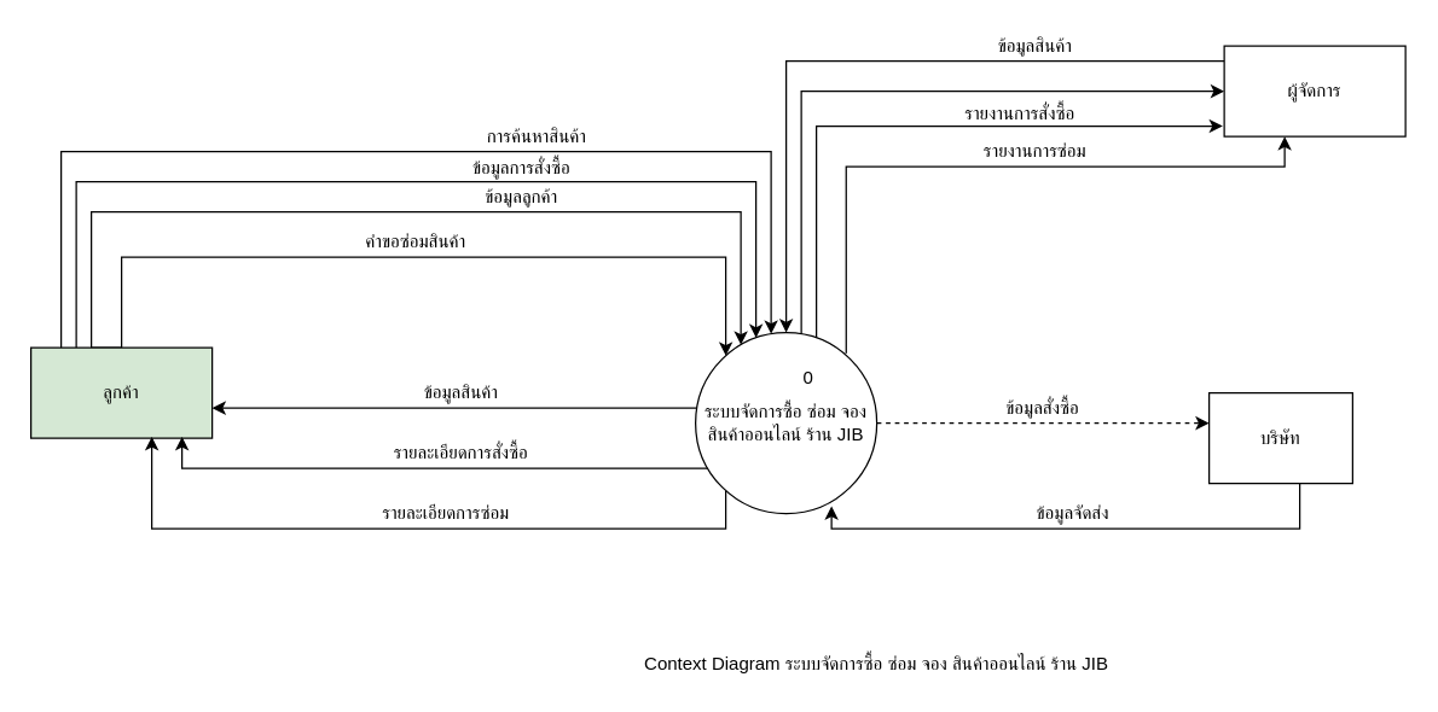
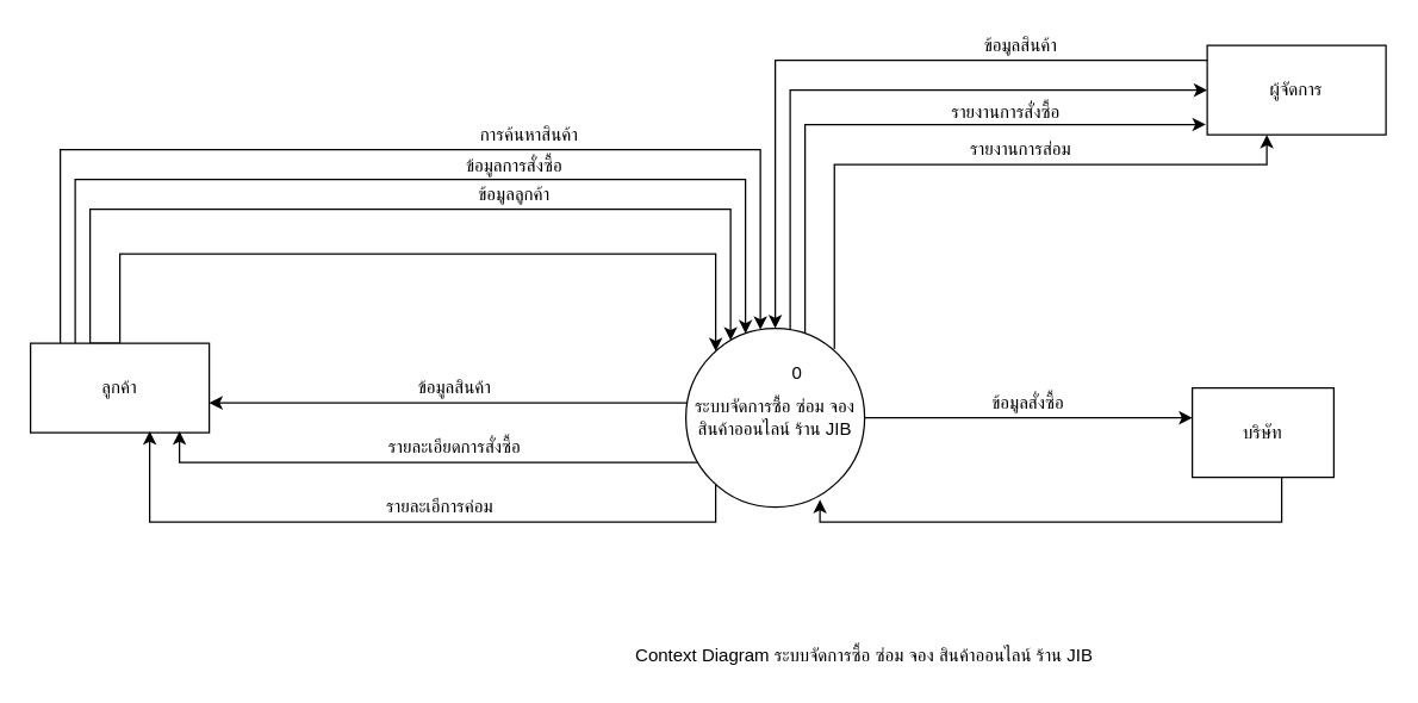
  <mxCell id="0" />
  <mxCell id="1" parent="0" />
  <mxCell id="2" style="edgeStyle=orthogonalEdgeStyle;rounded=0;orthogonalLoop=1;jettySize=auto;html=1;" edge="1" parent="1" source="6" target="12"><mxGeometry relative="1" as="geometry"><mxPoint x="220" y="226" as="sourcePoint" /><mxPoint x="530" y="210" as="targetPoint" /><Array as="points"><mxPoint x="40" y="100" /><mxPoint x="510" y="100" /></Array></mxGeometry></mxCell>
  <mxCell id="3" style="edgeStyle=orthogonalEdgeStyle;rounded=0;orthogonalLoop=1;jettySize=auto;html=1;" edge="1" parent="1" source="6" target="12"><mxGeometry relative="1" as="geometry"><mxPoint x="463" y="230" as="targetPoint" /><Array as="points"><mxPoint x="50" y="120" /><mxPoint x="500" y="120" /></Array></mxGeometry></mxCell>
  <mxCell id="4" style="edgeStyle=orthogonalEdgeStyle;rounded=0;orthogonalLoop=1;jettySize=auto;html=1;exitX=0.5;exitY=0;exitDx=0;exitDy=0;" edge="1" parent="1" source="6" target="12"><mxGeometry relative="1" as="geometry"><mxPoint x="470" y="252" as="targetPoint" /><Array as="points"><mxPoint x="60" y="230" /><mxPoint x="60" y="140" /><mxPoint x="490" y="140" /></Array></mxGeometry></mxCell>
  <mxCell id="5" style="edgeStyle=orthogonalEdgeStyle;rounded=0;orthogonalLoop=1;jettySize=auto;html=1;" edge="1" parent="1" source="6" target="12"><mxGeometry relative="1" as="geometry"><mxPoint x="480" y="250" as="targetPoint" /><Array as="points"><mxPoint x="80" y="170" /><mxPoint x="480" y="170" /></Array></mxGeometry></mxCell>
- <mxCell id="6" value="ลูกค้า" style="rounded=0;whiteSpace=wrap;html=1;fillColor=#d5e8d4;" vertex="1" parent="1"><mxGeometry x="20" y="230" width="120" height="60" as="geometry" /></mxCell>
+ <mxCell id="6" value="ลูกค้า" style="rounded=0;whiteSpace=wrap;html=1;" vertex="1" parent="1"><mxGeometry x="20" y="230" width="120" height="60" as="geometry" /></mxCell>
  <mxCell id="7" style="edgeStyle=orthogonalEdgeStyle;rounded=0;orthogonalLoop=1;jettySize=auto;html=1;" edge="1" parent="1" source="12" target="6"><mxGeometry relative="1" as="geometry"><mxPoint x="150" y="270" as="targetPoint" /><Array as="points"><mxPoint x="150" y="270" /><mxPoint x="150" y="270" /></Array></mxGeometry></mxCell>
  <mxCell id="8" style="edgeStyle=orthogonalEdgeStyle;rounded=0;orthogonalLoop=1;jettySize=auto;html=1;" edge="1" parent="1" source="12"><mxGeometry relative="1" as="geometry"><mxPoint y="289" as="targetPoint" x="120" /><Array as="points"><mxPoint y="310" x="120" /></Array></mxGeometry></mxCell>
  <mxCell id="9" style="edgeStyle=orthogonalEdgeStyle;rounded=0;orthogonalLoop=1;jettySize=auto;html=1;" edge="1" parent="1" source="12"><mxGeometry relative="1" as="geometry"><mxPoint x="100" y="289" as="targetPoint" /><Array as="points"><mxPoint x="480" y="350" /><mxPoint x="100" y="350" /><mxPoint x="100" y="289" /></Array></mxGeometry></mxCell>
- <mxCell id="10" style="edgeStyle=orthogonalEdgeStyle;rounded=0;orthogonalLoop=1;jettySize=auto;html=1;dashed=1;" edge="1" parent="1" source="12" target="15"><mxGeometry relative="1" as="geometry"><mxPoint x="770" y="280" as="targetPoint" /><Array as="points"><mxPoint x="750" y="280" /><mxPoint x="750" y="280" /></Array></mxGeometry></mxCell>
+ <mxCell id="10" style="edgeStyle=orthogonalEdgeStyle;rounded=0;orthogonalLoop=1;jettySize=auto;html=1;" edge="1" parent="1" source="12" target="15"><mxGeometry relative="1" as="geometry"><mxPoint x="770" y="280" as="targetPoint" /><Array as="points"><mxPoint x="750" y="280" /><mxPoint x="750" y="280" /></Array></mxGeometry></mxCell>
  <mxCell id="11" style="edgeStyle=orthogonalEdgeStyle;rounded=0;orthogonalLoop=1;jettySize=auto;html=1;startArrow=none;startFill=0;endArrow=classic;endFill=1;" edge="1" parent="1" source="12" target="14"><mxGeometry relative="1" as="geometry"><mxPoint x="570" y="70" as="targetPoint" /><Array as="points"><mxPoint x="530" y="60" /></Array></mxGeometry></mxCell>
  <mxCell id="12" value="ระบบจัดการซื้อ ซ่อม จอง สินค้าออนไลน์ ร้าน JIB" style="ellipse;whiteSpace=wrap;html=1;aspect=fixed;" vertex="1" parent="1"><mxGeometry x="460" y="220" width="120" height="120" as="geometry" /></mxCell>
  <mxCell id="13" style="edgeStyle=orthogonalEdgeStyle;rounded=0;orthogonalLoop=1;jettySize=auto;html=1;entryX=0.5;entryY=0;entryDx=0;entryDy=0;startArrow=none;startFill=0;endArrow=classic;endFill=1;" edge="1" parent="1" source="14" target="12"><mxGeometry relative="1" as="geometry"><Array as="points"><mxPoint x="520" y="40" /></Array></mxGeometry></mxCell>
  <mxCell id="14" value="ผู้จัดการ" style="rounded=0;whiteSpace=wrap;html=1;" vertex="1" parent="1"><mxGeometry x="810" y="30" width="120" height="60" as="geometry" /></mxCell>
  <mxCell id="15" value="บริษัท" style="rounded=0;whiteSpace=wrap;html=1;" vertex="1" parent="1"><mxGeometry x="800" y="260" width="95" height="60" as="geometry" /></mxCell>
  <mxCell id="16" value="การค้นหาสินค้า" style="text;html=1;strokeColor=none;fillColor=none;align=center;verticalAlign=middle;whiteSpace=wrap;rounded=0;" vertex="1" parent="1"><mxGeometry x="310" y="80" width="90" height="20" as="geometry" /></mxCell>
  <mxCell id="17" value="ข้อมูลการสั่งซื้อ" style="text;html=1;strokeColor=none;fillColor=none;align=center;verticalAlign=middle;whiteSpace=wrap;rounded=0;" vertex="1" parent="1"><mxGeometry x="300" y="101" width="90" height="20" as="geometry" /></mxCell>
  <mxCell id="18" value="Context Diagram ระบบจัดการซื้อ ซ่อม จอง สินค้าออนไลน์ ร้าน JIB" style="text;html=1;strokeColor=none;fillColor=none;align=center;verticalAlign=middle;whiteSpace=wrap;rounded=0;" vertex="1" parent="1"><mxGeometry x="400" y="430" width="360" height="20" as="geometry" /></mxCell>
  <mxCell id="19" value="ข้อมูลลูกค้า" style="text;html=1;strokeColor=none;fillColor=none;align=center;verticalAlign=middle;whiteSpace=wrap;rounded=0;" vertex="1" parent="1"><mxGeometry x="300" y="120" width="90" height="20" as="geometry" /></mxCell>
  <mxCell id="20" value="ข้อมูลสินค้า" style="text;html=1;strokeColor=none;fillColor=none;align=center;verticalAlign=middle;whiteSpace=wrap;rounded=0;" vertex="1" parent="1"><mxGeometry x="250" y="250" width="110" height="20" as="geometry" /></mxCell>
  <mxCell id="21" value="รายละเอียดการสั่งซื้อ" style="text;html=1;strokeColor=none;fillColor=none;align=center;verticalAlign=middle;whiteSpace=wrap;rounded=0;" vertex="1" parent="1"><mxGeometry x="250" y="290" width="110" height="20" as="geometry" /></mxCell>
- <mxCell id="22" value="คำขอซ่อมสินค้า" style="text;html=1;strokeColor=none;fillColor=none;align=center;verticalAlign=middle;whiteSpace=wrap;rounded=0;" vertex="1" parent="1"><mxGeometry x="230" y="150" width="90" height="20" as="geometry" /></mxCell>
- <mxCell id="23" value="รายละเอียดการซ่อม" style="text;html=1;strokeColor=none;fillColor=none;align=center;verticalAlign=middle;whiteSpace=wrap;rounded=0;" vertex="1" parent="1"><mxGeometry x="240" y="330" width="110" height="20" as="geometry" /></mxCell>
+ <mxCell id="23" value="รายละเอีการค่อม" style="text;html=1;strokeColor=none;fillColor=none;align=center;verticalAlign=middle;whiteSpace=wrap;rounded=0;" vertex="1" parent="1"><mxGeometry x="240" y="330" width="110" height="20" as="geometry" /></mxCell>
  <mxCell id="24" value="0" style="text;html=1;strokeColor=none;fillColor=none;align=center;verticalAlign=middle;whiteSpace=wrap;rounded=0;" vertex="1" parent="1"><mxGeometry x="515" y="240" width="40" height="20" as="geometry" /></mxCell>
  <mxCell id="25" value="ข้อมูลสั่งซื้อ" style="text;html=1;strokeColor=none;fillColor=none;align=center;verticalAlign=middle;whiteSpace=wrap;rounded=0;" vertex="1" parent="1"><mxGeometry x="660" y="260" width="60" height="20" as="geometry" /></mxCell>
  <mxCell id="26" style="edgeStyle=orthogonalEdgeStyle;rounded=0;orthogonalLoop=1;jettySize=auto;html=1;endArrow=none;endFill=0;startArrow=classic;startFill=1;" edge="1" parent="1" target="15"><mxGeometry relative="1" as="geometry"><mxPoint x="800" y="280" as="targetPoint" /><mxPoint x="550" y="335" as="sourcePoint" /><Array as="points"><mxPoint x="550" y="350" /><mxPoint x="860" y="350" /></Array></mxGeometry></mxCell>
- <mxCell id="27" value="ข้อมูลจัดส่ง" style="text;html=1;strokeColor=none;fillColor=none;align=center;verticalAlign=middle;whiteSpace=wrap;rounded=0;" vertex="1" parent="1"><mxGeometry x="680" y="330" width="60" height="20" as="geometry" /></mxCell>
  <mxCell id="28" value="ข้อมูลสินค้า" style="text;html=1;strokeColor=none;fillColor=none;align=center;verticalAlign=middle;whiteSpace=wrap;rounded=0;" vertex="1" parent="1"><mxGeometry x="630" y="20" width="110" height="20" as="geometry" /></mxCell>
  <mxCell id="29" style="rounded=0;orthogonalLoop=1;jettySize=auto;html=1;startArrow=none;startFill=0;endArrow=classic;endFill=1;entryX=-0.008;entryY=0.885;entryDx=0;entryDy=0;entryPerimeter=0;edgeStyle=orthogonalEdgeStyle;" edge="1" parent="1" source="12" target="14"><mxGeometry relative="1" as="geometry"><mxPoint x="790" y="90" as="targetPoint" /><mxPoint x="540" y="223.431" as="sourcePoint" /><Array as="points"><mxPoint x="540" y="83" /></Array></mxGeometry></mxCell>
  <mxCell id="30" value="รายงานการสั่งซื้อ" style="text;html=1;strokeColor=none;fillColor=none;align=center;verticalAlign=middle;whiteSpace=wrap;rounded=0;" vertex="1" parent="1"><mxGeometry x="620" y="65" width="110" height="20" as="geometry" /></mxCell>
  <mxCell id="31" style="rounded=0;orthogonalLoop=1;jettySize=auto;html=1;startArrow=none;startFill=0;endArrow=classic;endFill=1;edgeStyle=orthogonalEdgeStyle;exitX=0.831;exitY=0.115;exitDx=0;exitDy=0;exitPerimeter=0;" edge="1" parent="1" source="12" target="14"><mxGeometry relative="1" as="geometry"><mxPoint x="850" y="100" as="targetPoint" /><mxPoint x="560" y="220" as="sourcePoint" /><Array as="points"><mxPoint x="560" y="110" /><mxPoint x="850" y="110" /></Array></mxGeometry></mxCell>
- <mxCell id="32" value="รายงานการซ่อม" style="text;html=1;strokeColor=none;fillColor=none;align=center;verticalAlign=middle;whiteSpace=wrap;rounded=0;" vertex="1" parent="1"><mxGeometry x="630" y="90" width="110" height="20" as="geometry" /></mxCell>
+ <mxCell id="32" value="รายงานการส่อม" style="text;html=1;strokeColor=none;fillColor=none;align=center;verticalAlign=middle;whiteSpace=wrap;rounded=0;" vertex="1" parent="1"><mxGeometry x="630" y="90" width="110" height="20" as="geometry" /></mxCell>
